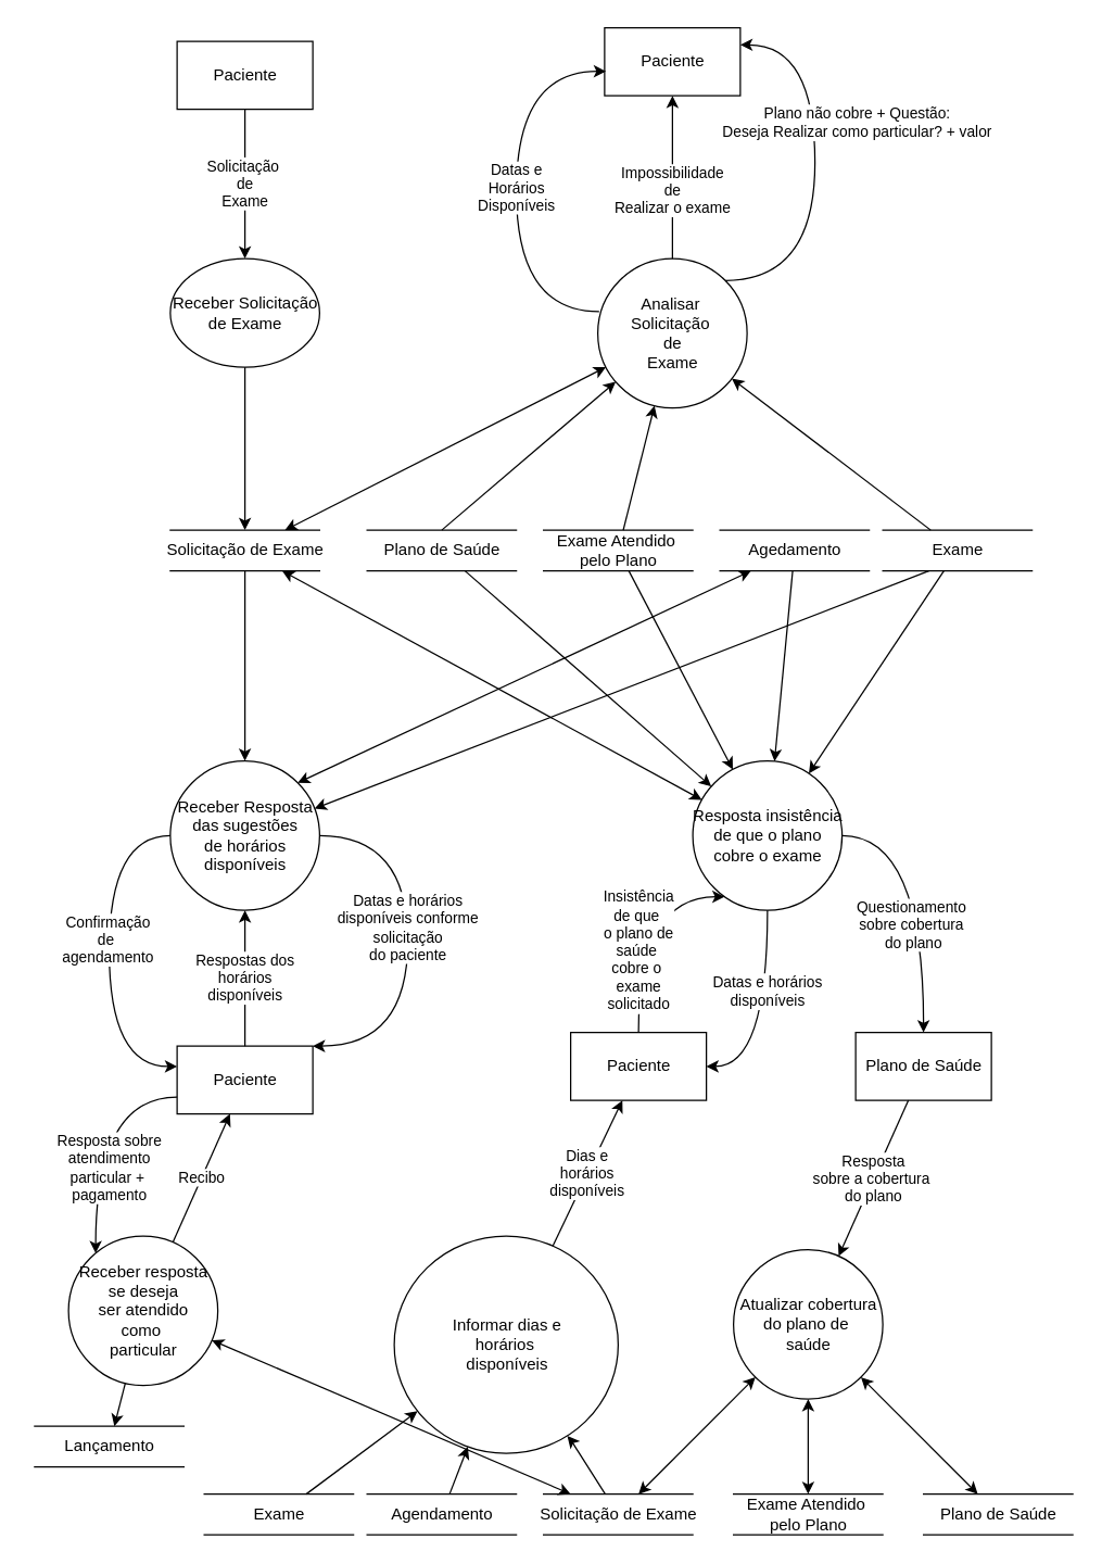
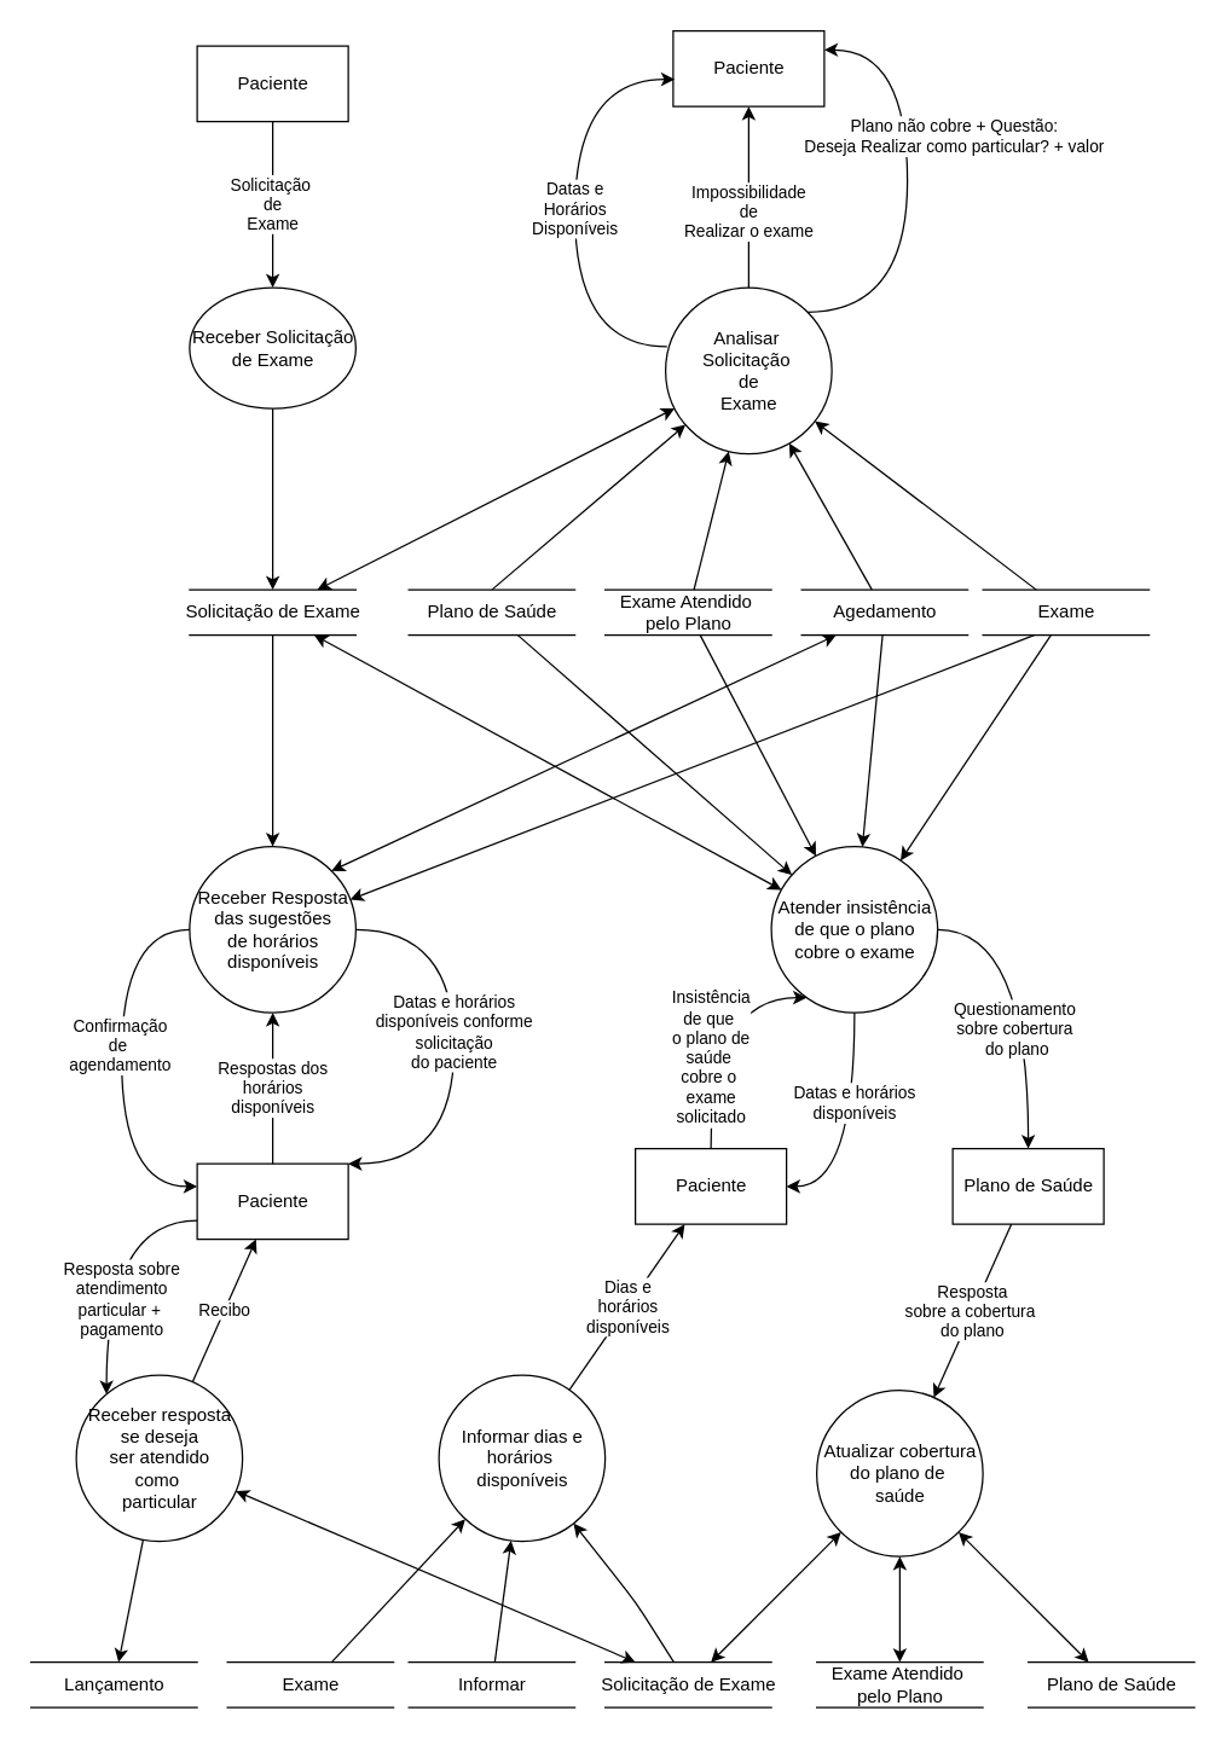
  <mxCell id="0" />
  <mxCell id="1" parent="0" />
  <mxCell id="2" value="Paciente" style="html=1;dashed=0;whitespace=wrap;" parent="1" vertex="1"><mxGeometry x="130" y="30" width="100" height="50" as="geometry" /></mxCell>
  <mxCell id="3" value="Receber Solicitação&lt;br&gt;de Exame" style="shape=ellipse;html=1;dashed=0;whitespace=wrap;aspect=fixed;perimeter=ellipsePerimeter;" parent="1" vertex="1"><mxGeometry x="125" y="190" width="110" height="80" as="geometry" /></mxCell>
  <mxCell id="4" value="Solicitação de Exame" style="html=1;dashed=0;whitespace=wrap;shape=partialRectangle;right=0;left=0;" parent="1" vertex="1"><mxGeometry x="125" y="390" width="110" height="30" as="geometry" /></mxCell>
  <mxCell id="5" value="" style="endArrow=none;html=1;endFill=0;startArrow=classic;startFill=1;" parent="1" source="4" target="3" edge="1"><mxGeometry width="50" height="50" relative="1" as="geometry"><mxPoint x="400" y="370" as="sourcePoint" /><mxPoint x="450" y="320" as="targetPoint" /></mxGeometry></mxCell>
  <mxCell id="6" value="Solicitação&amp;nbsp;&lt;br&gt;de&lt;br&gt;Exame" style="endArrow=classic;html=1;" parent="1" source="2" target="3" edge="1"><mxGeometry width="50" height="50" relative="1" as="geometry"><mxPoint x="400" y="190" as="sourcePoint" /><mxPoint x="450" y="140" as="targetPoint" /></mxGeometry></mxCell>
  <mxCell id="7" value="Analisar&amp;nbsp;&lt;br&gt;Solicitação&amp;nbsp;&lt;br&gt;de&lt;br&gt;Exame" style="shape=ellipse;html=1;dashed=0;whitespace=wrap;aspect=fixed;perimeter=ellipsePerimeter;" parent="1" vertex="1"><mxGeometry x="440" y="190" width="110" height="110" as="geometry" /></mxCell>
  <mxCell id="8" value="" style="endArrow=classic;html=1;startArrow=classic;startFill=1;" parent="1" source="4" target="7" edge="1"><mxGeometry width="50" height="50" relative="1" as="geometry"><mxPoint x="400" y="280" as="sourcePoint" /><mxPoint x="450" y="230" as="targetPoint" /></mxGeometry></mxCell>
  <mxCell id="9" value="Plano de Saúde" style="html=1;dashed=0;whitespace=wrap;shape=partialRectangle;right=0;left=0;" parent="1" vertex="1"><mxGeometry x="270" y="390" width="110" height="30" as="geometry" /></mxCell>
  <mxCell id="10" value="" style="endArrow=none;html=1;endFill=0;startArrow=classic;startFill=1;entryX=0.5;entryY=0;entryDx=0;entryDy=0;" parent="1" source="7" target="9" edge="1"><mxGeometry width="50" height="50" relative="1" as="geometry"><mxPoint x="190" y="400" as="sourcePoint" /><mxPoint x="190" y="310" as="targetPoint" /></mxGeometry></mxCell>
  <mxCell id="11" value="Exame Atendido&amp;nbsp;&lt;br&gt;pelo Plano" style="html=1;dashed=0;whitespace=wrap;shape=partialRectangle;right=0;left=0;" parent="1" vertex="1"><mxGeometry x="400" y="390" width="110" height="30" as="geometry" /></mxCell>
  <mxCell id="12" value="" style="endArrow=none;html=1;endFill=0;startArrow=classic;startFill=1;" parent="1" source="7" target="11" edge="1"><mxGeometry width="50" height="50" relative="1" as="geometry"><mxPoint x="381.089" y="304.53" as="sourcePoint" /><mxPoint x="335" y="400" as="targetPoint" /><Array as="points" /></mxGeometry></mxCell>
  <mxCell id="13" value="Agedamento" style="html=1;dashed=0;whitespace=wrap;shape=partialRectangle;right=0;left=0;" parent="1" vertex="1"><mxGeometry x="530" y="390" width="110" height="30" as="geometry" /></mxCell>
+ <mxCell id="14" value="" style="endArrow=none;html=1;endFill=0;startArrow=classic;startFill=1;" parent="1" source="7" target="13" edge="1"><mxGeometry width="50" height="50" relative="1" as="geometry"><mxPoint x="424.195" y="306.542" as="sourcePoint" /><mxPoint x="459.375" y="400" as="targetPoint" /><Array as="points" /></mxGeometry></mxCell>
  <mxCell id="15" value="Exame" style="html=1;dashed=0;whitespace=wrap;shape=partialRectangle;right=0;left=0;" parent="1" vertex="1"><mxGeometry x="650" y="390" width="110" height="30" as="geometry" /></mxCell>
  <mxCell id="16" value="" style="endArrow=none;html=1;endFill=0;startArrow=classic;startFill=1;" parent="1" source="7" target="15" edge="1"><mxGeometry width="50" height="50" relative="1" as="geometry"><mxPoint x="447.051" y="290.45" as="sourcePoint" /><mxPoint x="577.188" y="400" as="targetPoint" /><Array as="points" /></mxGeometry></mxCell>
  <mxCell id="17" value="Impossibilidade&lt;br&gt;de&lt;br&gt;Realizar o exame" style="endArrow=classic;html=1;" parent="1" source="7" target="20" edge="1"><mxGeometry x="-0.167" width="50" height="50" relative="1" as="geometry"><mxPoint x="363.856" y="218.501" as="sourcePoint" /><mxPoint x="320" y="60" as="targetPoint" /><mxPoint as="offset" /></mxGeometry></mxCell>
  <mxCell id="18" value="" style="endArrow=classic;html=1;exitX=1;exitY=0;exitDx=0;exitDy=0;edgeStyle=orthogonalEdgeStyle;curved=1;entryX=1;entryY=0.25;entryDx=0;entryDy=0;" parent="1" source="7" target="20" edge="1"><mxGeometry width="50" height="50" relative="1" as="geometry"><mxPoint x="400" y="280" as="sourcePoint" /><mxPoint x="570" y="90" as="targetPoint" /><Array as="points"><mxPoint x="600" y="206" /><mxPoint x="600" y="33" /></Array></mxGeometry></mxCell>
  <mxCell id="19" value="Plano não cobre + Questão:&lt;br&gt;Deseja Realizar como particular? + valor" style="edgeLabel;html=1;align=center;verticalAlign=middle;resizable=0;points=[];" parent="18" vertex="1" connectable="0"><mxGeometry x="-0.344" y="9" relative="1" as="geometry"><mxPoint x="39.0" y="-85.21" as="offset" /></mxGeometry></mxCell>
  <mxCell id="20" value="Paciente" style="html=1;dashed=0;whitespace=wrap;" parent="1" vertex="1"><mxGeometry x="445" y="20" width="100" height="50" as="geometry" /></mxCell>
  <mxCell id="21" value="Datas e&lt;br&gt;Horários&lt;br&gt;Disponíveis" style="endArrow=classic;html=1;entryX=0.01;entryY=0.64;entryDx=0;entryDy=0;exitX=0.009;exitY=0.355;exitDx=0;exitDy=0;exitPerimeter=0;edgeStyle=orthogonalEdgeStyle;curved=1;entryPerimeter=0;" parent="1" source="7" target="20" edge="1"><mxGeometry width="50" height="50" relative="1" as="geometry"><mxPoint x="350" y="250" as="sourcePoint" /><mxPoint x="400" y="200" as="targetPoint" /><Array as="points"><mxPoint x="380" y="229" /><mxPoint x="380" y="52" /></Array></mxGeometry></mxCell>
  <mxCell id="22" value="Paciente" style="html=1;dashed=0;whitespace=wrap;" parent="1" vertex="1"><mxGeometry x="130" y="770" width="100" height="50" as="geometry" /></mxCell>
  <mxCell id="23" value="Receber Resposta&lt;br&gt;das sugestões&lt;br&gt;de horários&lt;br&gt;disponíveis" style="shape=ellipse;html=1;dashed=0;whitespace=wrap;aspect=fixed;perimeter=ellipsePerimeter;" parent="1" vertex="1"><mxGeometry x="125" y="560" width="110" height="110" as="geometry" /></mxCell>
  <mxCell id="24" value="Respostas dos&lt;br&gt;horários&lt;br&gt;disponíveis" style="endArrow=classic;html=1;" parent="1" source="22" target="23" edge="1"><mxGeometry width="50" height="50" relative="1" as="geometry"><mxPoint x="150" y="740" as="sourcePoint" /><mxPoint x="200" y="690" as="targetPoint" /></mxGeometry></mxCell>
  <mxCell id="25" value="" style="endArrow=classic;html=1;exitX=0.309;exitY=1;exitDx=0;exitDy=0;exitPerimeter=0;" parent="1" source="15" target="23" edge="1"><mxGeometry width="50" height="50" relative="1" as="geometry"><mxPoint x="400" y="540" as="sourcePoint" /><mxPoint x="350" y="590" as="targetPoint" /></mxGeometry></mxCell>
  <mxCell id="26" value="" style="endArrow=classic;html=1;" parent="1" source="4" target="23" edge="1"><mxGeometry width="50" height="50" relative="1" as="geometry"><mxPoint x="190" y="490" as="sourcePoint" /><mxPoint x="140" y="540" as="targetPoint" /></mxGeometry></mxCell>
  <mxCell id="27" value="" style="endArrow=classic;html=1;exitX=1;exitY=0;exitDx=0;exitDy=0;startArrow=classic;startFill=1;" parent="1" source="23" target="13" edge="1"><mxGeometry width="50" height="50" relative="1" as="geometry"><mxPoint x="350" y="590" as="sourcePoint" /><mxPoint x="400" y="540" as="targetPoint" /></mxGeometry></mxCell>
  <mxCell id="28" value="Datas e horários&lt;br&gt;disponíveis conforme &lt;br&gt;solicitação&lt;br&gt;do paciente" style="endArrow=classic;html=1;edgeStyle=orthogonalEdgeStyle;curved=1;" parent="1" source="23" target="22" edge="1"><mxGeometry x="-0.082" width="50" height="50" relative="1" as="geometry"><mxPoint x="320" y="740" as="sourcePoint" /><mxPoint x="370" y="690" as="targetPoint" /><Array as="points"><mxPoint x="300" y="615" /><mxPoint x="300" y="770" /></Array><mxPoint as="offset" /></mxGeometry></mxCell>
  <mxCell id="29" value="" style="endArrow=classic;html=1;exitX=0;exitY=0.5;exitDx=0;exitDy=0;edgeStyle=orthogonalEdgeStyle;curved=1;" parent="1" source="23" target="22" edge="1"><mxGeometry width="50" height="50" relative="1" as="geometry"><mxPoint x="90" y="710" as="sourcePoint" /><mxPoint x="40" y="760" as="targetPoint" /><Array as="points"><mxPoint x="80" y="615" /><mxPoint x="80" y="785" /></Array></mxGeometry></mxCell>
  <mxCell id="30" value="Confirmação&lt;br&gt;de&amp;nbsp;&lt;br&gt;agendamento" style="edgeLabel;html=1;align=center;verticalAlign=middle;resizable=0;points=[];" parent="29" vertex="1" connectable="0"><mxGeometry x="-0.088" y="-2" relative="1" as="geometry"><mxPoint as="offset" /></mxGeometry></mxCell>
- <mxCell id="31" value="Resposta insistência&lt;br&gt;de que o plano&lt;br&gt;cobre o exame" style="shape=ellipse;html=1;dashed=0;whitespace=wrap;aspect=fixed;perimeter=ellipsePerimeter;" parent="1" vertex="1"><mxGeometry x="510" y="560" width="110" height="110" as="geometry" /></mxCell>
+ <mxCell id="31" value="Atender insistência&lt;br&gt;de que o plano&lt;br&gt;cobre o exame" style="shape=ellipse;html=1;dashed=0;whitespace=wrap;aspect=fixed;perimeter=ellipsePerimeter;" parent="1" vertex="1"><mxGeometry x="510" y="560" width="110" height="110" as="geometry" /></mxCell>
  <mxCell id="32" value="Paciente" style="html=1;dashed=0;whitespace=wrap;" parent="1" vertex="1"><mxGeometry x="420" y="760" width="100" height="50" as="geometry" /></mxCell>
  <mxCell id="33" value="Plano de Saúde" style="html=1;dashed=0;whitespace=wrap;" parent="1" vertex="1"><mxGeometry x="630" y="760" width="100" height="50" as="geometry" /></mxCell>
  <mxCell id="34" value="" style="endArrow=classic;html=1;" parent="1" source="13" target="31" edge="1"><mxGeometry width="50" height="50" relative="1" as="geometry"><mxPoint x="370" y="620" as="sourcePoint" /><mxPoint x="420" y="570" as="targetPoint" /></mxGeometry></mxCell>
  <mxCell id="35" value="" style="endArrow=classic;html=1;" parent="1" source="15" target="31" edge="1"><mxGeometry width="50" height="50" relative="1" as="geometry"><mxPoint x="593.571" y="430" as="sourcePoint" /><mxPoint x="580.215" y="570.248" as="targetPoint" /></mxGeometry></mxCell>
  <mxCell id="36" value="" style="endArrow=classic;html=1;" parent="1" source="9" target="31" edge="1"><mxGeometry width="50" height="50" relative="1" as="geometry"><mxPoint x="705" y="430" as="sourcePoint" /><mxPoint x="605.509" y="579.237" as="targetPoint" /></mxGeometry></mxCell>
  <mxCell id="37" value="" style="endArrow=classic;html=1;" parent="1" source="11" target="31" edge="1"><mxGeometry width="50" height="50" relative="1" as="geometry"><mxPoint x="560" y="560" as="sourcePoint" /><mxPoint x="610" y="510" as="targetPoint" /></mxGeometry></mxCell>
  <mxCell id="38" value="" style="endArrow=classic;html=1;startArrow=classic;startFill=1;" parent="1" source="4" target="31" edge="1"><mxGeometry width="50" height="50" relative="1" as="geometry"><mxPoint x="410" y="630" as="sourcePoint" /><mxPoint x="460" y="580" as="targetPoint" /></mxGeometry></mxCell>
  <mxCell id="39" value="Insistência&lt;br&gt;de que&amp;nbsp;&lt;br&gt;o plano de&lt;br&gt;saúde&amp;nbsp;&lt;br&gt;cobre o&amp;nbsp;&lt;br&gt;exame&lt;br&gt;solicitado" style="endArrow=classic;html=1;edgeStyle=orthogonalEdgeStyle;curved=1;" parent="1" source="32" target="31" edge="1"><mxGeometry x="-0.266" width="50" height="50" relative="1" as="geometry"><mxPoint x="380" y="700" as="sourcePoint" /><mxPoint x="430" y="650" as="targetPoint" /><Array as="points"><mxPoint x="470" y="660" /></Array><mxPoint as="offset" /></mxGeometry></mxCell>
  <mxCell id="40" value="Datas e horários&lt;br&gt;disponíveis" style="endArrow=classic;html=1;entryX=1;entryY=0.5;entryDx=0;entryDy=0;edgeStyle=orthogonalEdgeStyle;curved=1;" parent="1" source="31" target="32" edge="1"><mxGeometry x="-0.25" width="50" height="50" relative="1" as="geometry"><mxPoint x="430" y="750" as="sourcePoint" /><mxPoint x="570" y="780" as="targetPoint" /><mxPoint as="offset" /></mxGeometry></mxCell>
  <mxCell id="41" value="" style="endArrow=classic;html=1;edgeStyle=orthogonalEdgeStyle;curved=1;" parent="1" source="31" target="33" edge="1"><mxGeometry width="50" height="50" relative="1" as="geometry"><mxPoint x="610" y="910" as="sourcePoint" /><mxPoint x="660" y="860" as="targetPoint" /></mxGeometry></mxCell>
  <mxCell id="42" value="Questionamento &lt;br&gt;sobre cobertura&lt;br&gt;&amp;nbsp;do plano" style="edgeLabel;html=1;align=center;verticalAlign=middle;resizable=0;points=[];" parent="41" vertex="1" connectable="0"><mxGeometry x="0.054" y="-10" relative="1" as="geometry"><mxPoint y="17" as="offset" /></mxGeometry></mxCell>
  <mxCell id="43" value="Atualizar cobertura&lt;br&gt;do plano de&amp;nbsp;&lt;br&gt;saúde" style="shape=ellipse;html=1;dashed=0;whitespace=wrap;aspect=fixed;perimeter=ellipsePerimeter;" parent="1" vertex="1"><mxGeometry x="540" y="920" width="110" height="110" as="geometry" /></mxCell>
  <mxCell id="44" value="Resposta&lt;br&gt;sobre a cobertura&amp;nbsp;&lt;br&gt;do plano" style="endArrow=classic;html=1;" parent="1" source="33" target="43" edge="1"><mxGeometry width="50" height="50" relative="1" as="geometry"><mxPoint x="340" y="990" as="sourcePoint" /><mxPoint x="390" y="940" as="targetPoint" /></mxGeometry></mxCell>
  <mxCell id="45" value="Solicitação de Exame" style="html=1;dashed=0;whitespace=wrap;shape=partialRectangle;right=0;left=0;" parent="1" vertex="1"><mxGeometry x="400" y="1100" width="110" height="30" as="geometry" /></mxCell>
  <mxCell id="46" value="Exame Atendido&amp;nbsp;&lt;br&gt;pelo Plano" style="html=1;dashed=0;whitespace=wrap;shape=partialRectangle;right=0;left=0;" parent="1" vertex="1"><mxGeometry x="540" y="1100" width="110" height="30" as="geometry" /></mxCell>
  <mxCell id="47" value="Plano de Saúde" style="html=1;dashed=0;whitespace=wrap;shape=partialRectangle;right=0;left=0;" parent="1" vertex="1"><mxGeometry x="680" y="1100" width="110" height="30" as="geometry" /></mxCell>
  <mxCell id="48" value="" style="endArrow=classic;html=1;entryX=0;entryY=1;entryDx=0;entryDy=0;startArrow=classic;startFill=1;" parent="1" source="45" target="43" edge="1"><mxGeometry width="50" height="50" relative="1" as="geometry"><mxPoint x="410" y="1070" as="sourcePoint" /><mxPoint x="460" y="1020" as="targetPoint" /></mxGeometry></mxCell>
  <mxCell id="49" value="" style="endArrow=classic;html=1;startArrow=classic;startFill=1;" parent="1" source="46" target="43" edge="1"><mxGeometry width="50" height="50" relative="1" as="geometry"><mxPoint x="475.549" y="1110" as="sourcePoint" /><mxPoint x="536.109" y="1023.891" as="targetPoint" /></mxGeometry></mxCell>
  <mxCell id="50" value="" style="endArrow=classic;html=1;startArrow=classic;startFill=1;" parent="1" source="47" target="43" edge="1"><mxGeometry width="50" height="50" relative="1" as="geometry"><mxPoint x="605.5" y="1110" as="sourcePoint" /><mxPoint x="608.168" y="1029.969" as="targetPoint" /></mxGeometry></mxCell>
  <mxCell id="51" value="Receber resposta&lt;br&gt;se deseja&lt;br&gt;ser atendido&lt;br&gt;como&amp;nbsp;&lt;br&gt;particular" style="shape=ellipse;html=1;dashed=0;whitespace=wrap;aspect=fixed;perimeter=ellipsePerimeter;" parent="1" vertex="1"><mxGeometry x="50" y="910" width="110" height="110" as="geometry" /></mxCell>
- <mxCell id="52" value="Informar dias e&lt;br&gt;horários&amp;nbsp;&lt;br&gt;disponíveis" style="shape=ellipse;html=1;dashed=0;whitespace=wrap;aspect=fixed;perimeter=ellipsePerimeter;" parent="1" vertex="1"><mxGeometry x="290" y="910" width="165" height="160" as="geometry" /></mxCell>
+ <mxCell id="52" value="Informar dias e&lt;br&gt;horários&amp;nbsp;&lt;br&gt;disponíveis" style="shape=ellipse;html=1;dashed=0;whitespace=wrap;aspect=fixed;perimeter=ellipsePerimeter;" parent="1" vertex="1"><mxGeometry x="290" y="910" width="110" height="110" as="geometry" /></mxCell>
  <mxCell id="53" value="Resposta sobre&lt;br&gt;atendimento&lt;br&gt;particular +&amp;nbsp;&lt;br&gt;pagamento" style="endArrow=classic;html=1;exitX=0;exitY=0.75;exitDx=0;exitDy=0;edgeStyle=orthogonalEdgeStyle;curved=1;" parent="1" source="22" target="51" edge="1"><mxGeometry x="0.285" y="10" width="50" height="50" relative="1" as="geometry"><mxPoint x="430" y="970" as="sourcePoint" /><mxPoint x="480" y="920" as="targetPoint" /><Array as="points"><mxPoint x="70" y="808" /></Array><mxPoint as="offset" /></mxGeometry></mxCell>
- <mxCell id="54" value="Lançamento" style="html=1;dashed=0;whitespace=wrap;shape=partialRectangle;right=0;left=0;" parent="1" vertex="1"><mxGeometry x="25" y="1050" width="110" height="30" as="geometry" /></mxCell>
+ <mxCell id="54" value="Lançamento" style="html=1;dashed=0;whitespace=wrap;shape=partialRectangle;right=0;left=0;" parent="1" vertex="1"><mxGeometry x="20" y="1100" width="110" height="30" as="geometry" /></mxCell>
  <mxCell id="55" value="" style="endArrow=classic;html=1;" parent="1" source="51" target="54" edge="1"><mxGeometry width="50" height="50" relative="1" as="geometry"><mxPoint x="430" y="1160" as="sourcePoint" /><mxPoint x="480" y="1110" as="targetPoint" /></mxGeometry></mxCell>
  <mxCell id="56" value="" style="endArrow=classic;html=1;startArrow=classic;startFill=1;" parent="1" source="51" target="45" edge="1"><mxGeometry width="50" height="50" relative="1" as="geometry"><mxPoint x="430" y="1160" as="sourcePoint" /><mxPoint x="480" y="1110" as="targetPoint" /></mxGeometry></mxCell>
  <mxCell id="57" value="Recibo" style="endArrow=classic;html=1;" parent="1" source="51" target="22" edge="1"><mxGeometry width="50" height="50" relative="1" as="geometry"><mxPoint x="430" y="880" as="sourcePoint" /><mxPoint x="480" y="830" as="targetPoint" /></mxGeometry></mxCell>
  <mxCell id="58" value="" style="endArrow=classic;html=1;" parent="1" source="45" target="52" edge="1"><mxGeometry width="50" height="50" relative="1" as="geometry"><mxPoint x="480" y="1110" as="sourcePoint" /><mxPoint x="430" y="1160" as="targetPoint" /><Array as="points"><mxPoint x="420" y="1060" /></Array></mxGeometry></mxCell>
- <mxCell id="59" value="Agendamento" style="html=1;dashed=0;whitespace=wrap;shape=partialRectangle;right=0;left=0;" parent="1" vertex="1"><mxGeometry x="270" y="1100" width="110" height="30" as="geometry" /></mxCell>
+ <mxCell id="59" value="Informar" style="html=1;dashed=0;whitespace=wrap;shape=partialRectangle;right=0;left=0;" parent="1" vertex="1"><mxGeometry x="270" y="1100" width="110" height="30" as="geometry" /></mxCell>
  <mxCell id="60" value="" style="endArrow=classic;html=1;" parent="1" source="59" target="52" edge="1"><mxGeometry width="50" height="50" relative="1" as="geometry"><mxPoint x="430" y="1070" as="sourcePoint" /><mxPoint x="480" y="1020" as="targetPoint" /></mxGeometry></mxCell>
  <mxCell id="61" value="Exame" style="html=1;dashed=0;whitespace=wrap;shape=partialRectangle;right=0;left=0;" parent="1" vertex="1"><mxGeometry x="150" y="1100" width="110" height="30" as="geometry" /></mxCell>
  <mxCell id="62" value="" style="endArrow=classic;html=1;" parent="1" source="61" target="52" edge="1"><mxGeometry width="50" height="50" relative="1" as="geometry"><mxPoint x="430" y="1070" as="sourcePoint" /><mxPoint x="480" y="1020" as="targetPoint" /></mxGeometry></mxCell>
  <mxCell id="63" value="Dias e&lt;br&gt;horários&lt;br&gt;disponíveis" style="endArrow=classic;html=1;" parent="1" source="52" target="32" edge="1"><mxGeometry width="50" height="50" relative="1" as="geometry"><mxPoint x="430" y="880" as="sourcePoint" /><mxPoint x="480" y="830" as="targetPoint" /></mxGeometry></mxCell>
